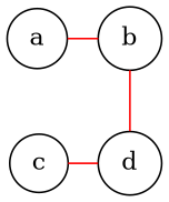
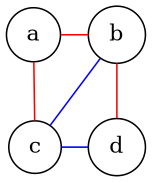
  graph {
    node [shape=circle]
    edge [color=red]
    c [width=0.2]
    d [width=0.2]
    a [width=0.2]
    b [width=0.2]
    subgraph sub_1 {
      rank=same
      c
      d
    }
    subgraph sub_2 {
      rank=same
      a
      b
    }
-   c -- d
+   c -- d [color=blue]
+   a -- c
    a -- b
+   b -- c [color=blue]
    b -- d
  }
